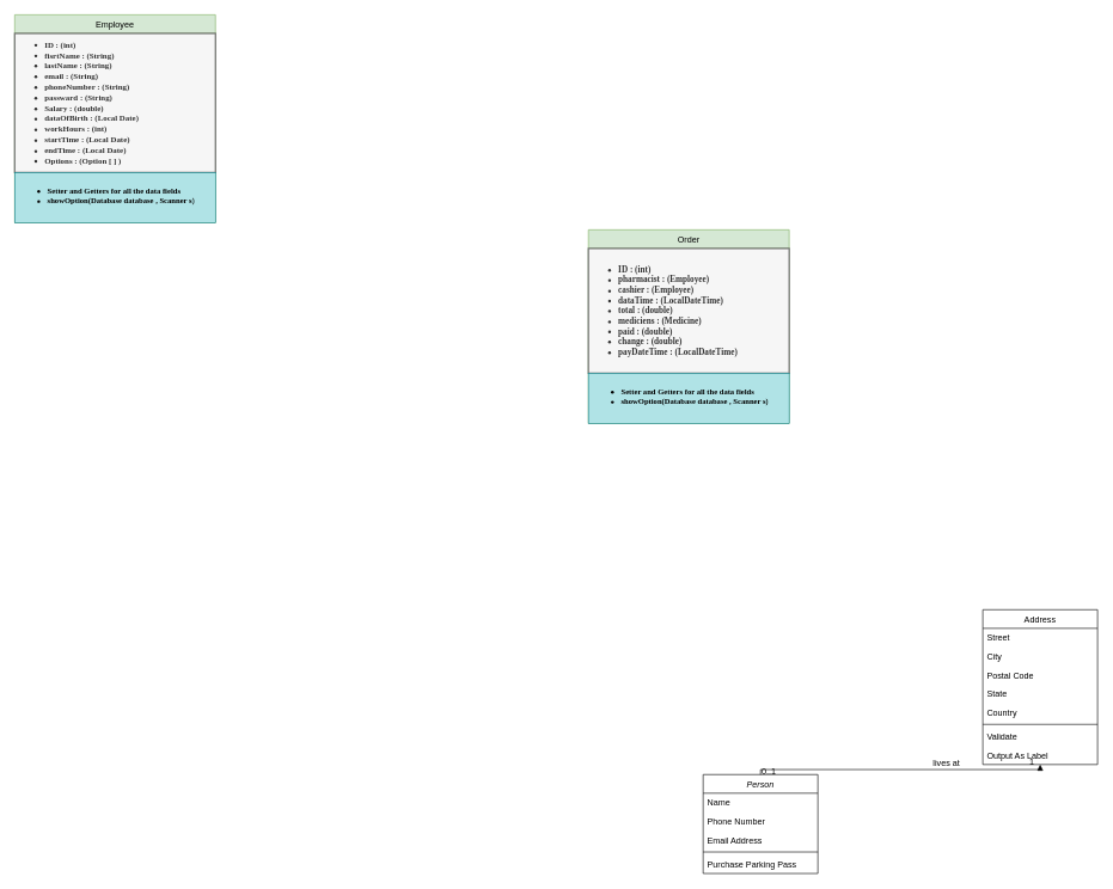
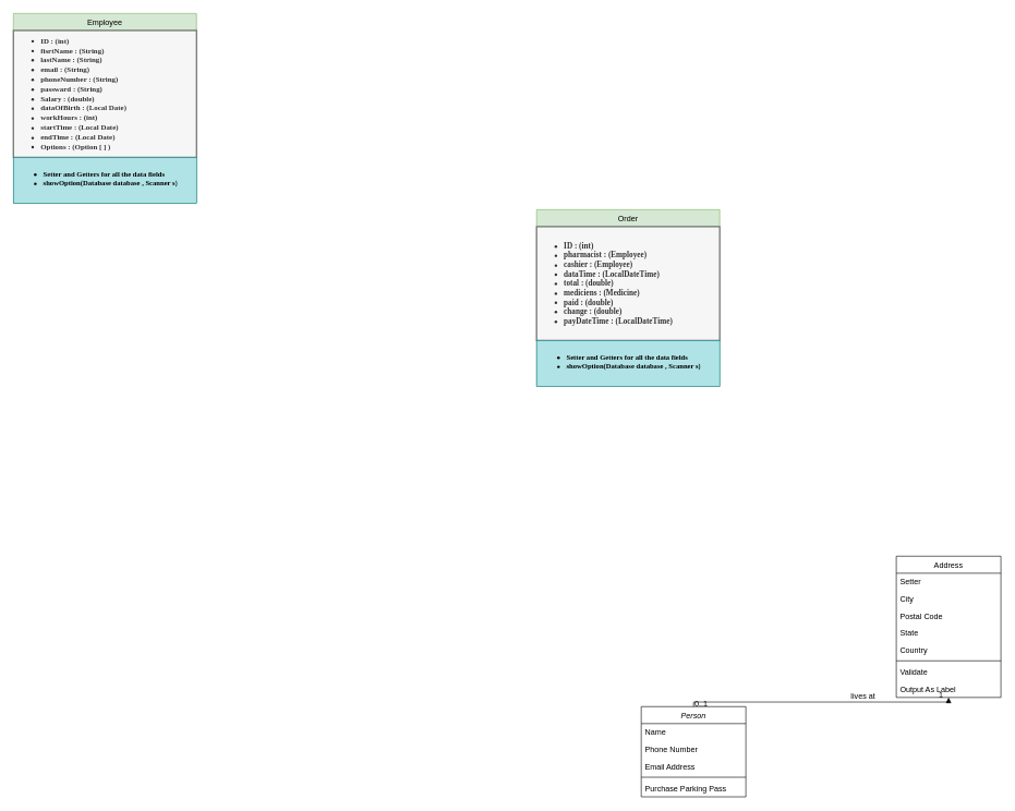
  <mxCell id="0" />
  <mxCell id="1" parent="0" />
  <mxCell id="2" value="Person" style="swimlane;fontStyle=2;align=center;verticalAlign=top;childLayout=stackLayout;horizontal=1;startSize=26;horizontalStack=0;resizeParent=1;resizeLast=0;collapsible=1;marginBottom=0;rounded=0;shadow=0;strokeWidth=1;" parent="1" vertex="1"><mxGeometry x="980" y="1080" width="160" height="138" as="geometry"><mxRectangle x="230" y="140" width="160" height="26" as="alternateBounds" /></mxGeometry></mxCell>
  <mxCell id="3" value="Name" style="text;align=left;verticalAlign=top;spacingLeft=4;spacingRight=4;overflow=hidden;rotatable=0;points=[[0,0.5],[1,0.5]];portConstraint=eastwest;" parent="2" vertex="1"><mxGeometry y="26" width="160" height="26" as="geometry" /></mxCell>
  <mxCell id="4" value="Phone Number" style="text;align=left;verticalAlign=top;spacingLeft=4;spacingRight=4;overflow=hidden;rotatable=0;points=[[0,0.5],[1,0.5]];portConstraint=eastwest;rounded=0;shadow=0;html=0;" parent="2" vertex="1"><mxGeometry y="52" width="160" height="26" as="geometry" /></mxCell>
  <mxCell id="5" value="Email Address" style="text;align=left;verticalAlign=top;spacingLeft=4;spacingRight=4;overflow=hidden;rotatable=0;points=[[0,0.5],[1,0.5]];portConstraint=eastwest;rounded=0;shadow=0;html=0;" parent="2" vertex="1"><mxGeometry y="78" width="160" height="26" as="geometry" /></mxCell>
  <mxCell id="6" value="" style="line;html=1;strokeWidth=1;align=left;verticalAlign=middle;spacingTop=-1;spacingLeft=3;spacingRight=3;rotatable=0;labelPosition=right;points=[];portConstraint=eastwest;" parent="2" vertex="1"><mxGeometry y="104" width="160" height="8" as="geometry" /></mxCell>
  <mxCell id="7" value="Purchase Parking Pass" style="text;align=left;verticalAlign=top;spacingLeft=4;spacingRight=4;overflow=hidden;rotatable=0;points=[[0,0.5],[1,0.5]];portConstraint=eastwest;" parent="2" vertex="1"><mxGeometry y="112" width="160" height="26" as="geometry" /></mxCell>
  <mxCell id="8" value="Employee&#10;" style="swimlane;fontStyle=0;align=center;verticalAlign=top;childLayout=stackLayout;horizontal=1;startSize=26;horizontalStack=0;resizeParent=1;resizeLast=0;collapsible=1;marginBottom=0;rounded=0;shadow=0;strokeWidth=1;fillColor=#d5e8d4;strokeColor=#82b366;" parent="1" vertex="1"><mxGeometry x="20" y="20" width="280" height="290" as="geometry"><mxRectangle x="80" y="300" width="160" height="26" as="alternateBounds" /></mxGeometry></mxCell>
  <mxCell id="9" value="&lt;ul&gt;&lt;li&gt;&lt;b&gt;&lt;font face=&quot;Garamond&quot; style=&quot;font-size: 11.5px;&quot;&gt;ID : (int)&lt;/font&gt;&lt;/b&gt;&lt;/li&gt;&lt;li&gt;&lt;b&gt;&lt;font face=&quot;Garamond&quot; style=&quot;font-size: 11.5px;&quot;&gt;fisrtName : (String)&lt;/font&gt;&lt;/b&gt;&lt;/li&gt;&lt;li&gt;&lt;b&gt;&lt;font face=&quot;Garamond&quot; style=&quot;font-size: 11.5px;&quot;&gt;lastName : (String)&lt;/font&gt;&lt;/b&gt;&lt;/li&gt;&lt;li&gt;&lt;b&gt;&lt;font face=&quot;Garamond&quot; style=&quot;font-size: 11.5px;&quot;&gt;email : (String)&lt;/font&gt;&lt;/b&gt;&lt;/li&gt;&lt;li&gt;&lt;b&gt;&lt;font face=&quot;Garamond&quot; style=&quot;font-size: 11.5px;&quot;&gt;phoneNumber : (String)&lt;/font&gt;&lt;/b&gt;&lt;/li&gt;&lt;li&gt;&lt;b&gt;&lt;font face=&quot;Garamond&quot; style=&quot;font-size: 11.5px;&quot;&gt;passward : (String)&lt;/font&gt;&lt;/b&gt;&lt;/li&gt;&lt;li&gt;&lt;b&gt;&lt;font face=&quot;Garamond&quot; style=&quot;font-size: 11.5px;&quot;&gt;Salary : (double)&lt;/font&gt;&lt;/b&gt;&lt;/li&gt;&lt;li&gt;&lt;b&gt;&lt;font face=&quot;Garamond&quot; style=&quot;font-size: 11.5px;&quot;&gt;dataOfBirth : (Local Date)&lt;/font&gt;&lt;/b&gt;&lt;/li&gt;&lt;li&gt;&lt;b&gt;&lt;font face=&quot;Garamond&quot; style=&quot;font-size: 11.5px;&quot;&gt;workHours : (int)&lt;/font&gt;&lt;/b&gt;&lt;/li&gt;&lt;li&gt;&lt;b&gt;&lt;font face=&quot;Garamond&quot; style=&quot;font-size: 11.5px;&quot;&gt;startTime : (Local Date)&lt;/font&gt;&lt;/b&gt;&lt;/li&gt;&lt;li&gt;&lt;b&gt;&lt;font face=&quot;Garamond&quot; style=&quot;font-size: 11.5px;&quot;&gt;endTime : (Local Date)&lt;/font&gt;&lt;/b&gt;&lt;/li&gt;&lt;li&gt;&lt;b&gt;&lt;font face=&quot;Garamond&quot; style=&quot;font-size: 11.5px;&quot;&gt;Options : (Option [ ] )&lt;/font&gt;&lt;/b&gt;&lt;/li&gt;&lt;/ul&gt;" style="text;html=1;align=left;verticalAlign=middle;whiteSpace=wrap;rounded=0;strokeWidth=2;opacity=90;glass=0;shadow=0;fillColor=#f5f5f5;fontColor=#333333;strokeColor=#666666;" parent="8" vertex="1"><mxGeometry y="26" width="280" height="194" as="geometry" /></mxCell>
  <mxCell id="10" value="&lt;ul&gt;&lt;li&gt;&lt;font face=&quot;Garamond&quot;&gt;&lt;span style=&quot;font-size: 11px;&quot;&gt;&lt;b&gt;Setter and Getters for all the data fields&amp;nbsp;&lt;/b&gt;&lt;/span&gt;&lt;/font&gt;&lt;/li&gt;&lt;li&gt;&lt;font face=&quot;Garamond&quot;&gt;&lt;span style=&quot;font-size: 11px;&quot;&gt;&lt;b&gt;showOption(Database database , Scanner s)&lt;/b&gt;&lt;/span&gt;&lt;/font&gt;&lt;/li&gt;&lt;/ul&gt;" style="text;strokeColor=#0e8088;fillColor=#b0e3e6;align=left;verticalAlign=top;spacingLeft=4;spacingRight=4;overflow=hidden;rotatable=0;points=[[0,0.5],[1,0.5]];portConstraint=eastwest;whiteSpace=wrap;html=1;" parent="8" vertex="1"><mxGeometry y="220" width="280" height="70" as="geometry" /></mxCell>
  <mxCell id="11" value="Address" style="swimlane;fontStyle=0;align=center;verticalAlign=top;childLayout=stackLayout;horizontal=1;startSize=26;horizontalStack=0;resizeParent=1;resizeLast=0;collapsible=1;marginBottom=0;rounded=0;shadow=0;strokeWidth=1;" parent="1" vertex="1"><mxGeometry x="1370" y="850" width="160" height="216" as="geometry"><mxRectangle x="550" y="140" width="160" height="26" as="alternateBounds" /></mxGeometry></mxCell>
- <mxCell id="12" value="Street" style="text;align=left;verticalAlign=top;spacingLeft=4;spacingRight=4;overflow=hidden;rotatable=0;points=[[0,0.5],[1,0.5]];portConstraint=eastwest;" parent="11" vertex="1"><mxGeometry y="26" width="160" height="26" as="geometry" /></mxCell>
+ <mxCell id="12" value="Setter" style="text;align=left;verticalAlign=top;spacingLeft=4;spacingRight=4;overflow=hidden;rotatable=0;points=[[0,0.5],[1,0.5]];portConstraint=eastwest;" parent="11" vertex="1"><mxGeometry y="26" width="160" height="26" as="geometry" /></mxCell>
  <mxCell id="13" value="City" style="text;align=left;verticalAlign=top;spacingLeft=4;spacingRight=4;overflow=hidden;rotatable=0;points=[[0,0.5],[1,0.5]];portConstraint=eastwest;rounded=0;shadow=0;html=0;" parent="11" vertex="1"><mxGeometry y="52" width="160" height="26" as="geometry" /></mxCell>
  <mxCell id="14" value="Postal Code" style="text;align=left;verticalAlign=top;spacingLeft=4;spacingRight=4;overflow=hidden;rotatable=0;points=[[0,0.5],[1,0.5]];portConstraint=eastwest;rounded=0;shadow=0;html=0;" parent="11" vertex="1"><mxGeometry y="78" width="160" height="26" as="geometry" /></mxCell>
  <mxCell id="15" value="State" style="text;align=left;verticalAlign=top;spacingLeft=4;spacingRight=4;overflow=hidden;rotatable=0;points=[[0,0.5],[1,0.5]];portConstraint=eastwest;rounded=0;shadow=0;html=0;" parent="11" vertex="1"><mxGeometry y="104" width="160" height="26" as="geometry" /></mxCell>
  <mxCell id="16" value="Country" style="text;align=left;verticalAlign=top;spacingLeft=4;spacingRight=4;overflow=hidden;rotatable=0;points=[[0,0.5],[1,0.5]];portConstraint=eastwest;rounded=0;shadow=0;html=0;" parent="11" vertex="1"><mxGeometry y="130" width="160" height="26" as="geometry" /></mxCell>
  <mxCell id="17" value="" style="line;html=1;strokeWidth=1;align=left;verticalAlign=middle;spacingTop=-1;spacingLeft=3;spacingRight=3;rotatable=0;labelPosition=right;points=[];portConstraint=eastwest;" parent="11" vertex="1"><mxGeometry y="156" width="160" height="8" as="geometry" /></mxCell>
  <mxCell id="18" value="Validate" style="text;align=left;verticalAlign=top;spacingLeft=4;spacingRight=4;overflow=hidden;rotatable=0;points=[[0,0.5],[1,0.5]];portConstraint=eastwest;" parent="11" vertex="1"><mxGeometry y="164" width="160" height="26" as="geometry" /></mxCell>
  <mxCell id="19" value="Output As Label" style="text;align=left;verticalAlign=top;spacingLeft=4;spacingRight=4;overflow=hidden;rotatable=0;points=[[0,0.5],[1,0.5]];portConstraint=eastwest;" parent="11" vertex="1"><mxGeometry y="190" width="160" height="26" as="geometry" /></mxCell>
  <mxCell id="20" value="" style="endArrow=block;shadow=0;strokeWidth=1;rounded=0;curved=0;endFill=1;edgeStyle=elbowEdgeStyle;elbow=vertical;" parent="1" source="2" target="11" edge="1"><mxGeometry x="0.5" y="41" relative="1" as="geometry"><mxPoint x="1150" y="1312" as="sourcePoint" /><mxPoint x="1310" y="1312" as="targetPoint" /><mxPoint x="-40" y="32" as="offset" /></mxGeometry></mxCell>
  <mxCell id="21" value="0..1" style="resizable=0;align=left;verticalAlign=bottom;labelBackgroundColor=none;fontSize=12;" parent="20" connectable="0" vertex="1"><mxGeometry x="-1" relative="1" as="geometry"><mxPoint y="4" as="offset" /></mxGeometry></mxCell>
  <mxCell id="22" value="1" style="resizable=0;align=right;verticalAlign=bottom;labelBackgroundColor=none;fontSize=12;" parent="20" connectable="0" vertex="1"><mxGeometry x="1" relative="1" as="geometry"><mxPoint x="-7" y="4" as="offset" /></mxGeometry></mxCell>
  <mxCell id="23" value="lives at" style="text;html=1;resizable=0;points=[];;align=center;verticalAlign=middle;labelBackgroundColor=none;rounded=0;shadow=0;strokeWidth=1;fontSize=12;" parent="20" vertex="1" connectable="0"><mxGeometry x="0.5" y="49" relative="1" as="geometry"><mxPoint x="-38" y="40" as="offset" /></mxGeometry></mxCell>
  <mxCell id="24" value="Order" style="swimlane;fontStyle=0;align=center;verticalAlign=top;childLayout=stackLayout;horizontal=1;startSize=26;horizontalStack=0;resizeParent=1;resizeLast=0;collapsible=1;marginBottom=0;rounded=0;shadow=0;strokeWidth=1;fillColor=#d5e8d4;strokeColor=#82b366;" vertex="1" parent="1"><mxGeometry x="820" y="320" width="280" height="270" as="geometry"><mxRectangle x="80" y="300" width="160" height="26" as="alternateBounds" /></mxGeometry></mxCell>
  <mxCell id="25" value="&lt;ul&gt;&lt;li&gt;&lt;font face=&quot;Garamond&quot;&gt;&lt;b&gt;ID : (int)&lt;/b&gt;&lt;/font&gt;&lt;/li&gt;&lt;li&gt;&lt;font face=&quot;Garamond&quot;&gt;&lt;b&gt;pharmacist : (Employee)&lt;/b&gt;&lt;/font&gt;&lt;/li&gt;&lt;li&gt;&lt;font face=&quot;Garamond&quot;&gt;&lt;b&gt;cashier : (Employee)&lt;/b&gt;&lt;/font&gt;&lt;/li&gt;&lt;li&gt;&lt;font face=&quot;Garamond&quot;&gt;&lt;b&gt;dataTime : (LocalDateTime)&lt;/b&gt;&lt;/font&gt;&lt;/li&gt;&lt;li&gt;&lt;font face=&quot;Garamond&quot;&gt;&lt;b&gt;total : (double)&lt;/b&gt;&lt;/font&gt;&lt;/li&gt;&lt;li&gt;&lt;font face=&quot;Garamond&quot;&gt;&lt;b&gt;mediciens : (Medicine)&lt;br&gt;&lt;/b&gt;&lt;/font&gt;&lt;/li&gt;&lt;li&gt;&lt;font face=&quot;Garamond&quot;&gt;&lt;b&gt;paid : (double)&lt;/b&gt;&lt;/font&gt;&lt;/li&gt;&lt;li&gt;&lt;font face=&quot;Garamond&quot;&gt;&lt;b&gt;change : (double)&lt;/b&gt;&lt;/font&gt;&lt;/li&gt;&lt;li&gt;&lt;font face=&quot;Garamond&quot;&gt;&lt;b&gt;payDateTime : (LocalDateTime)&lt;/b&gt;&lt;/font&gt;&lt;/li&gt;&lt;/ul&gt;" style="text;html=1;align=left;verticalAlign=middle;whiteSpace=wrap;rounded=0;strokeWidth=2;opacity=90;glass=0;shadow=0;fillColor=#f5f5f5;fontColor=#333333;strokeColor=#666666;" vertex="1" parent="24"><mxGeometry y="26" width="280" height="174" as="geometry" /></mxCell>
  <mxCell id="26" value="&lt;ul&gt;&lt;li&gt;&lt;font face=&quot;Garamond&quot;&gt;&lt;span style=&quot;font-size: 11px;&quot;&gt;&lt;b&gt;Setter and Getters for all the data fields&amp;nbsp;&lt;/b&gt;&lt;/span&gt;&lt;/font&gt;&lt;/li&gt;&lt;li&gt;&lt;font face=&quot;Garamond&quot;&gt;&lt;span style=&quot;font-size: 11px;&quot;&gt;&lt;b&gt;showOption(Database database , Scanner s)&lt;/b&gt;&lt;/span&gt;&lt;/font&gt;&lt;/li&gt;&lt;/ul&gt;" style="text;strokeColor=#0e8088;fillColor=#b0e3e6;align=left;verticalAlign=top;spacingLeft=4;spacingRight=4;overflow=hidden;rotatable=0;points=[[0,0.5],[1,0.5]];portConstraint=eastwest;whiteSpace=wrap;html=1;" vertex="1" parent="24"><mxGeometry y="200" width="280" height="70" as="geometry" /></mxCell>
